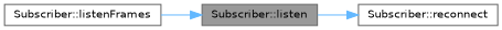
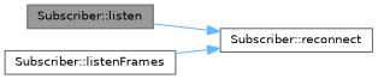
  digraph {
    fontname="DejaVu Sans"
    rankdir=RL
    node [color=grey40 fillcolor=white fontname="DejaVu Sans" fontsize=10 shape=box style=filled]
    edge [color=steelblue1 dir=back fontname="DejaVu Sans" fontsize=10 labelfontname=Helvetica labelfontsize=10 style=solid]
    n1 [color=gray40 fillcolor=grey60 fontcolor=black height=0.2 label="Subscriber::listen" width=0.4]
    n2 [height=0.2 label="Subscriber::reconnect" width=0.4]
    n3 [height=0.2 label="Subscriber::listenFrames" width=0.4]
    n2 -> n1
-   n1 -> n3
+   n2 -> n3
  }
